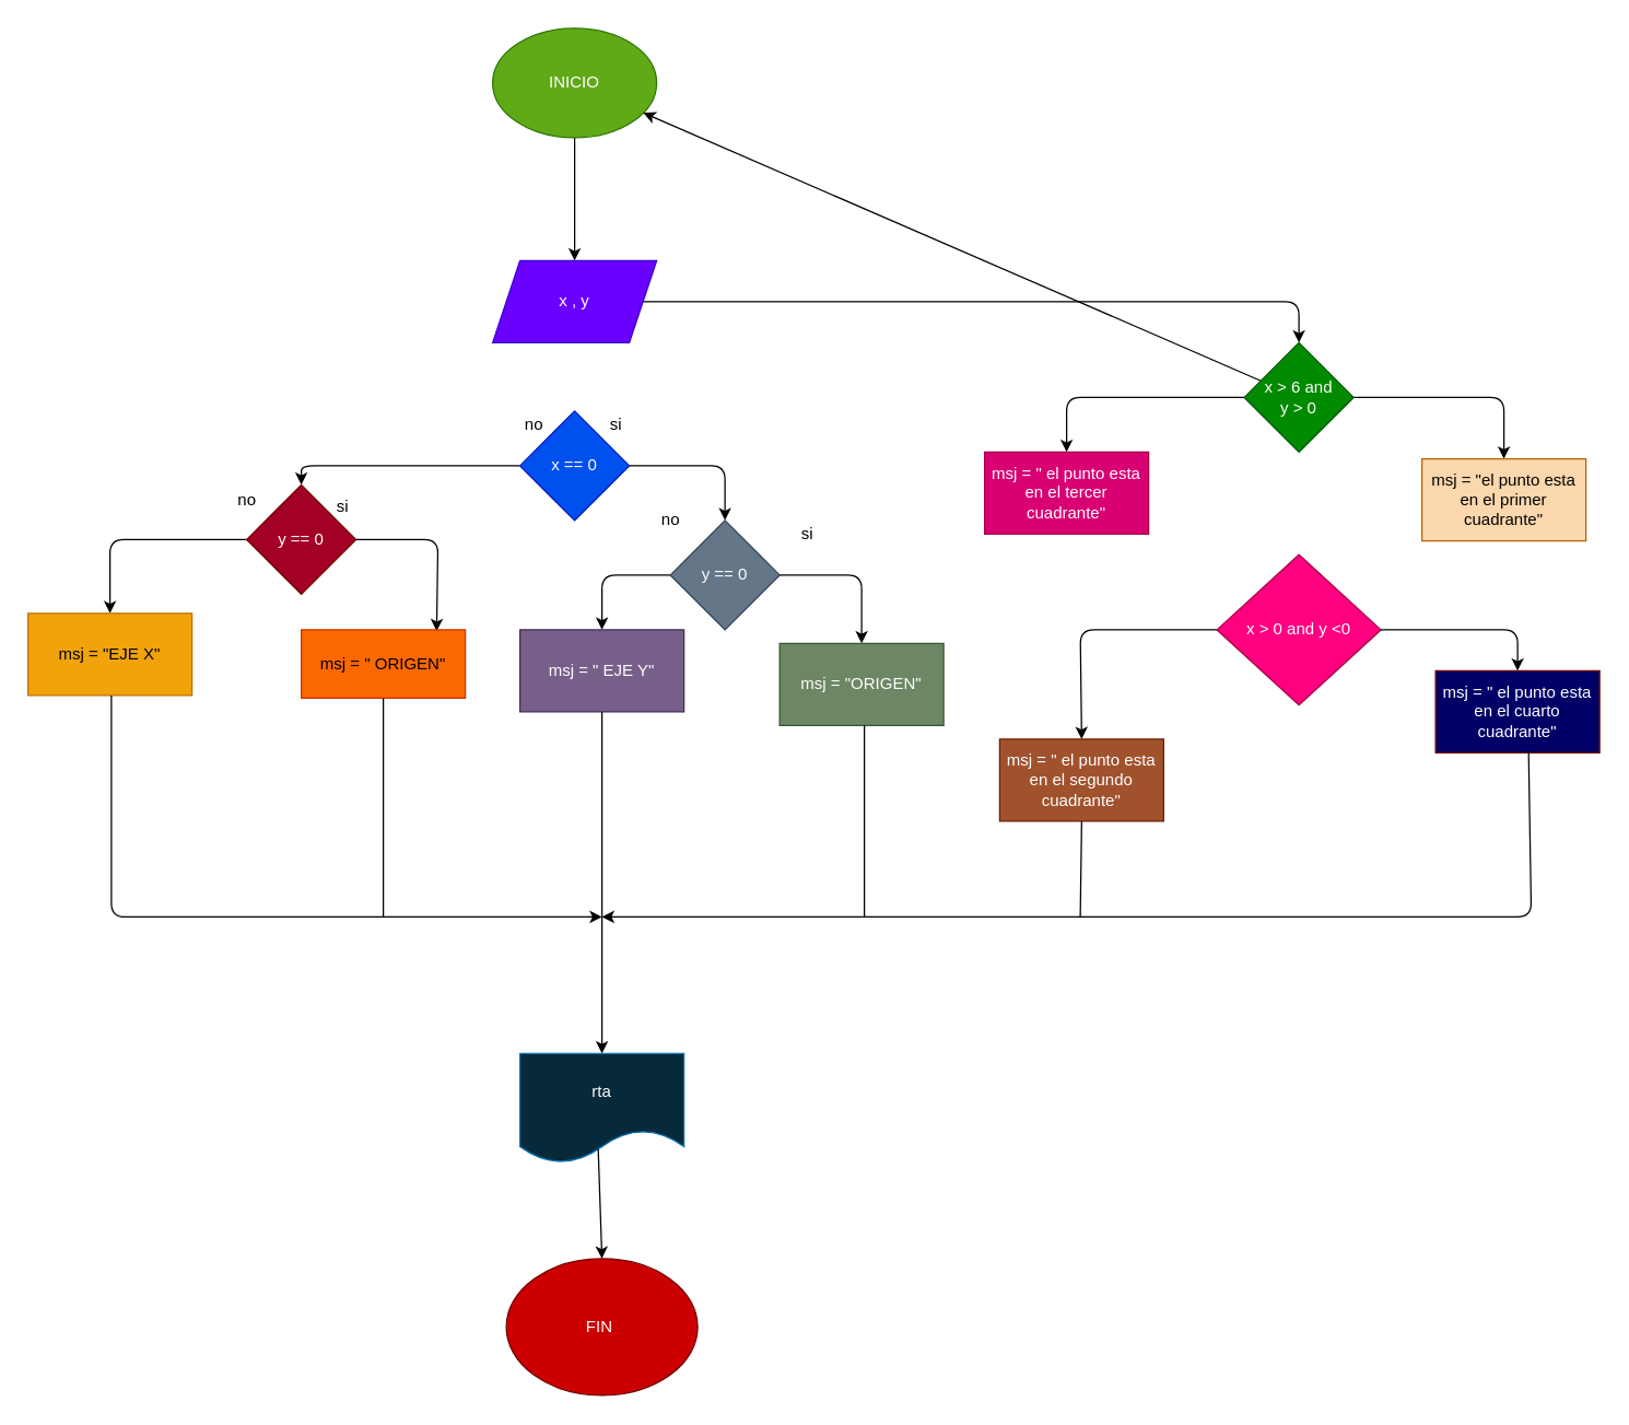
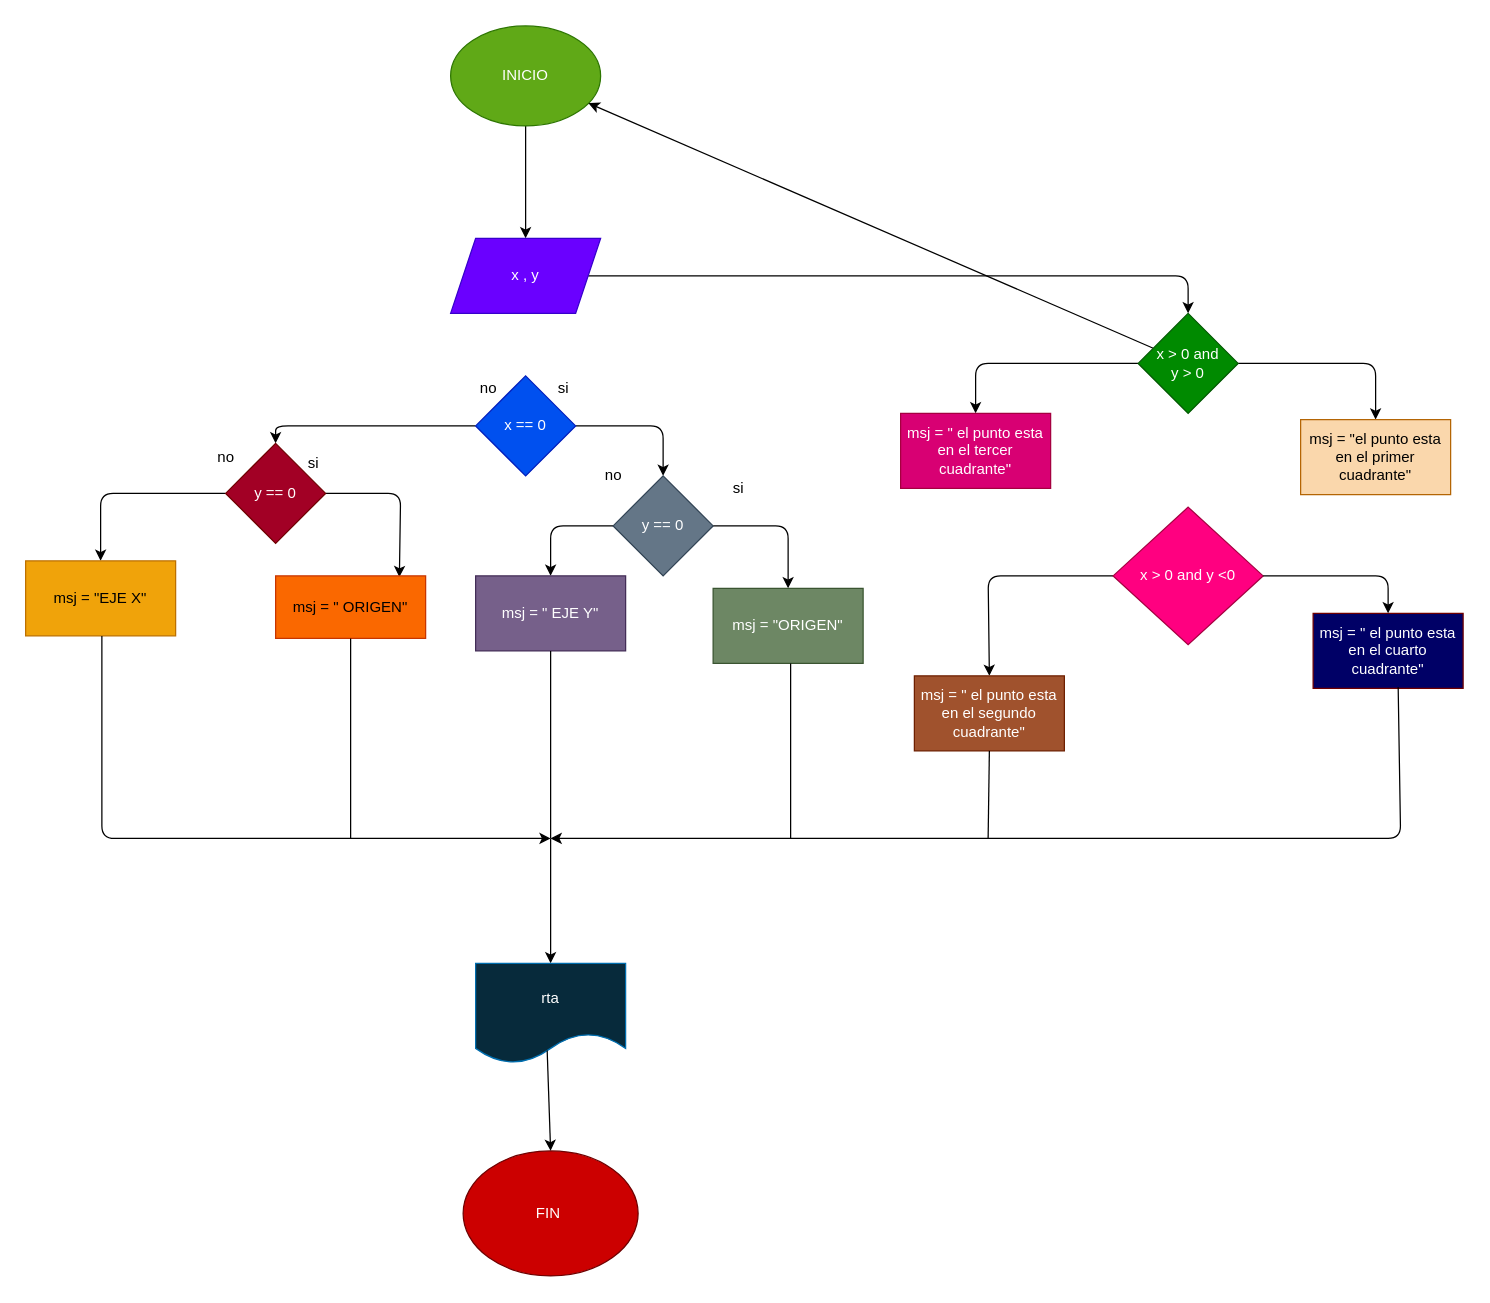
  <mxCell id="0" />
  <mxCell id="1" parent="0" />
  <mxCell id="2" value="" style="edgeStyle=none;html=1;" parent="1" source="3" target="5" edge="1"><mxGeometry relative="1" as="geometry" /></mxCell>
  <mxCell id="3" value="INICIO" style="ellipse;whiteSpace=wrap;html=1;fillColor=#60a917;fontColor=#ffffff;strokeColor=#2D7600;" parent="1" vertex="1"><mxGeometry x="360" y="20" width="120" height="80" as="geometry" /></mxCell>
  <mxCell id="4" value="" style="edgeStyle=none;html=1;" parent="1" source="5" target="24" edge="1"><mxGeometry relative="1" as="geometry"><Array as="points"><mxPoint x="950" y="220" /></Array></mxGeometry></mxCell>
  <mxCell id="5" value="x , y" style="shape=parallelogram;perimeter=parallelogramPerimeter;whiteSpace=wrap;html=1;fixedSize=1;fillColor=#6a00ff;fontColor=#ffffff;strokeColor=#3700CC;" parent="1" vertex="1"><mxGeometry x="360" y="190" width="120" height="60" as="geometry" /></mxCell>
  <mxCell id="6" value="" style="edgeStyle=none;html=1;" parent="1" source="8" target="13" edge="1"><mxGeometry relative="1" as="geometry"><Array as="points"><mxPoint x="530" y="340" /></Array></mxGeometry></mxCell>
  <mxCell id="7" value="" style="edgeStyle=none;html=1;" parent="1" source="8" target="18" edge="1"><mxGeometry relative="1" as="geometry"><Array as="points"><mxPoint x="220" y="340" /></Array></mxGeometry></mxCell>
  <mxCell id="8" value="x == 0" style="rhombus;whiteSpace=wrap;html=1;fillColor=#0050ef;fontColor=#ffffff;strokeColor=#001DBC;" parent="1" vertex="1"><mxGeometry x="380" y="300" width="80" height="80" as="geometry" /></mxCell>
  <mxCell id="9" value="si" style="text;html=1;align=center;verticalAlign=middle;resizable=0;points=[];autosize=1;strokeColor=none;fillColor=none;" parent="1" vertex="1"><mxGeometry x="435" y="295" width="30" height="30" as="geometry" /></mxCell>
  <mxCell id="10" value="no" style="text;html=1;align=center;verticalAlign=middle;resizable=0;points=[];autosize=1;strokeColor=none;fillColor=none;" parent="1" vertex="1"><mxGeometry x="370" y="295" width="40" height="30" as="geometry" /></mxCell>
  <mxCell id="11" value="" style="edgeStyle=none;html=1;" parent="1" source="13" target="14" edge="1"><mxGeometry relative="1" as="geometry"><Array as="points"><mxPoint x="630" y="420" /></Array></mxGeometry></mxCell>
  <mxCell id="12" value="" style="edgeStyle=none;html=1;" parent="1" source="13" target="15" edge="1"><mxGeometry relative="1" as="geometry"><Array as="points"><mxPoint x="440" y="420" /></Array></mxGeometry></mxCell>
  <mxCell id="13" value="y == 0" style="rhombus;whiteSpace=wrap;html=1;fillColor=#647687;fontColor=#ffffff;strokeColor=#314354;" parent="1" vertex="1"><mxGeometry x="490" y="380" width="80" height="80" as="geometry" /></mxCell>
  <mxCell id="14" value="msj = &quot;ORIGEN&quot;" style="whiteSpace=wrap;html=1;fillColor=#6d8764;fontColor=#ffffff;strokeColor=#3A5431;" parent="1" vertex="1"><mxGeometry x="570" y="470" width="120" height="60" as="geometry" /></mxCell>
  <mxCell id="15" value="msj = &quot; EJE Y&quot;" style="whiteSpace=wrap;html=1;fillColor=#76608a;fontColor=#ffffff;strokeColor=#432D57;" parent="1" vertex="1"><mxGeometry x="380" y="460" width="120" height="60" as="geometry" /></mxCell>
  <mxCell id="16" value="" style="edgeStyle=none;html=1;entryX=0.825;entryY=0.02;entryDx=0;entryDy=0;entryPerimeter=0;" parent="1" source="18" target="19" edge="1"><mxGeometry relative="1" as="geometry"><Array as="points"><mxPoint x="320" y="394" /></Array></mxGeometry></mxCell>
  <mxCell id="17" value="" style="edgeStyle=none;html=1;" parent="1" source="18" target="20" edge="1"><mxGeometry relative="1" as="geometry"><Array as="points"><mxPoint x="80" y="394" /></Array></mxGeometry></mxCell>
  <mxCell id="18" value="y == 0" style="rhombus;whiteSpace=wrap;html=1;fillColor=#a20025;fontColor=#ffffff;strokeColor=#6F0000;" parent="1" vertex="1"><mxGeometry x="180" y="354" width="80" height="80" as="geometry" /></mxCell>
  <mxCell id="19" value="msj = &quot; ORIGEN&quot;" style="whiteSpace=wrap;html=1;fillColor=#fa6800;fontColor=#000000;strokeColor=#C73500;" parent="1" vertex="1"><mxGeometry x="220" y="460" width="120" height="50" as="geometry" /></mxCell>
  <mxCell id="20" value="msj = &quot;EJE X&quot;" style="whiteSpace=wrap;html=1;fillColor=#f0a30a;fontColor=#000000;strokeColor=#BD7000;" parent="1" vertex="1"><mxGeometry x="20" y="448" width="120" height="60" as="geometry" /></mxCell>
  <mxCell id="21" value="" style="edgeStyle=none;html=1;" edge="1" parent="1" source="24" target="29"><mxGeometry relative="1" as="geometry"><Array as="points"><mxPoint x="1100" y="290" /></Array></mxGeometry></mxCell>
  <mxCell id="22" value="" style="edgeStyle=none;html=1;" edge="1" parent="1" source="24" target="30"><mxGeometry relative="1" as="geometry"><Array as="points"><mxPoint x="780" y="290" /></Array></mxGeometry></mxCell>
  <mxCell id="23" value="" style="edgeStyle=none;html=1;" edge="1" parent="1" source="24" target="3"><mxGeometry relative="1" as="geometry" /></mxCell>
- <mxCell id="24" value="x &amp;gt; 6 and&lt;br&gt;y &amp;gt; 0" style="rhombus;whiteSpace=wrap;html=1;fillColor=#008a00;fontColor=#ffffff;strokeColor=#005700;" parent="1" vertex="1"><mxGeometry x="910" y="250" width="80" height="80" as="geometry" /></mxCell>
+ <mxCell id="24" value="x &amp;gt; 0 and&lt;br&gt;y &amp;gt; 0" style="rhombus;whiteSpace=wrap;html=1;fillColor=#008a00;fontColor=#ffffff;strokeColor=#005700;" parent="1" vertex="1"><mxGeometry x="910" y="250" width="80" height="80" as="geometry" /></mxCell>
  <mxCell id="25" value="si" style="text;html=1;align=center;verticalAlign=middle;resizable=0;points=[];autosize=1;strokeColor=none;fillColor=none;" vertex="1" parent="1"><mxGeometry x="235" y="355" width="30" height="30" as="geometry" /></mxCell>
  <mxCell id="26" value="no" style="text;html=1;align=center;verticalAlign=middle;resizable=0;points=[];autosize=1;strokeColor=none;fillColor=none;" vertex="1" parent="1"><mxGeometry x="160" y="350" width="40" height="30" as="geometry" /></mxCell>
  <mxCell id="27" value="si" style="text;html=1;align=center;verticalAlign=middle;resizable=0;points=[];autosize=1;strokeColor=none;fillColor=none;" vertex="1" parent="1"><mxGeometry x="575" y="375" width="30" height="30" as="geometry" /></mxCell>
  <mxCell id="28" value="no" style="text;html=1;align=center;verticalAlign=middle;resizable=0;points=[];autosize=1;strokeColor=none;fillColor=none;" vertex="1" parent="1"><mxGeometry x="470" y="365" width="40" height="30" as="geometry" /></mxCell>
  <mxCell id="29" value="&lt;font color=&quot;#000000&quot;&gt;msj = &quot;el punto esta en el primer cuadrante&quot;&lt;/font&gt;" style="whiteSpace=wrap;html=1;fillColor=#fad7ac;strokeColor=#b46504;" vertex="1" parent="1"><mxGeometry x="1040" y="335" width="120" height="60" as="geometry" /></mxCell>
  <mxCell id="30" value="msj = &quot; el punto esta en el tercer cuadrante&quot;" style="whiteSpace=wrap;html=1;fillColor=#d80073;fontColor=#ffffff;strokeColor=#A50040;" vertex="1" parent="1"><mxGeometry x="720" y="330" width="120" height="60" as="geometry" /></mxCell>
  <mxCell id="31" value="" style="edgeStyle=none;html=1;entryX=0.5;entryY=0;entryDx=0;entryDy=0;" edge="1" parent="1" source="32" target="35"><mxGeometry relative="1" as="geometry"><mxPoint x="790" y="540" as="targetPoint" /><Array as="points"><mxPoint x="790" y="460" /></Array></mxGeometry></mxCell>
  <mxCell id="32" value="x &amp;gt; 0 and y &amp;lt;0" style="rhombus;whiteSpace=wrap;html=1;fillColor=#FF0080;fontColor=#ffffff;strokeColor=#A50040;" vertex="1" parent="1"><mxGeometry x="890" y="405" width="120" height="110" as="geometry" /></mxCell>
  <mxCell id="33" value="msj = &quot; el punto esta en el cuarto cuadrante&quot;" style="whiteSpace=wrap;html=1;fillColor=#000066;strokeColor=#6F0000;fontColor=#ffffff;" vertex="1" parent="1"><mxGeometry x="1050" y="490" width="120" height="60" as="geometry" /></mxCell>
  <mxCell id="34" value="" style="endArrow=classic;html=1;exitX=1;exitY=0.5;exitDx=0;exitDy=0;entryX=0.5;entryY=0;entryDx=0;entryDy=0;" edge="1" parent="1" source="32" target="33"><mxGeometry width="50" height="50" relative="1" as="geometry"><mxPoint x="950" y="500" as="sourcePoint" /><mxPoint x="1000" y="450" as="targetPoint" /><Array as="points"><mxPoint x="1110" y="460" /></Array></mxGeometry></mxCell>
  <mxCell id="35" value="msj = &quot; el punto esta en el segundo cuadrante&quot;" style="whiteSpace=wrap;html=1;fillColor=#a0522d;fontColor=#ffffff;strokeColor=#6D1F00;" vertex="1" parent="1"><mxGeometry x="731" y="540" width="120" height="60" as="geometry" /></mxCell>
  <mxCell id="36" value="" style="endArrow=classic;html=1;exitX=0.5;exitY=1;exitDx=0;exitDy=0;" edge="1" parent="1"><mxGeometry width="50" height="50" relative="1" as="geometry"><mxPoint x="81" y="508" as="sourcePoint" /><mxPoint x="440" y="670" as="targetPoint" /><Array as="points"><mxPoint x="81" y="670" /></Array></mxGeometry></mxCell>
  <mxCell id="37" value="" style="endArrow=classic;html=1;exitX=0.567;exitY=0.983;exitDx=0;exitDy=0;exitPerimeter=0;" edge="1" parent="1" source="33"><mxGeometry width="50" height="50" relative="1" as="geometry"><mxPoint x="1117" y="550" as="sourcePoint" /><mxPoint x="440" y="670" as="targetPoint" /><Array as="points"><mxPoint x="1120" y="670" /></Array></mxGeometry></mxCell>
  <mxCell id="38" value="" style="endArrow=none;html=1;entryX=0.5;entryY=1;entryDx=0;entryDy=0;" edge="1" parent="1" target="19"><mxGeometry width="50" height="50" relative="1" as="geometry"><mxPoint x="280" y="670" as="sourcePoint" /><mxPoint x="290" y="540" as="targetPoint" /></mxGeometry></mxCell>
  <mxCell id="39" value="" style="endArrow=none;html=1;exitX=0.5;exitY=1;exitDx=0;exitDy=0;" edge="1" parent="1" source="15"><mxGeometry width="50" height="50" relative="1" as="geometry"><mxPoint x="240" y="590" as="sourcePoint" /><mxPoint x="440" y="670" as="targetPoint" /></mxGeometry></mxCell>
  <mxCell id="40" value="" style="endArrow=none;html=1;exitX=0.5;exitY=1;exitDx=0;exitDy=0;" edge="1" parent="1"><mxGeometry width="50" height="50" relative="1" as="geometry"><mxPoint x="632" y="530" as="sourcePoint" /><mxPoint x="632" y="670" as="targetPoint" /></mxGeometry></mxCell>
  <mxCell id="41" value="" style="endArrow=none;html=1;exitX=0.5;exitY=1;exitDx=0;exitDy=0;" edge="1" parent="1" source="35"><mxGeometry width="50" height="50" relative="1" as="geometry"><mxPoint x="720" y="590" as="sourcePoint" /><mxPoint x="790" y="670" as="targetPoint" /></mxGeometry></mxCell>
  <mxCell id="42" value="" style="endArrow=classic;html=1;" edge="1" parent="1" target="43"><mxGeometry width="50" height="50" relative="1" as="geometry"><mxPoint x="440" y="670" as="sourcePoint" /><mxPoint x="440" y="740" as="targetPoint" /></mxGeometry></mxCell>
  <mxCell id="43" value="rta" style="shape=document;whiteSpace=wrap;html=1;boundedLbl=1;fillColor=#072A3B;fontColor=#ffffff;strokeColor=#006EAF;" vertex="1" parent="1"><mxGeometry x="380" y="770" width="120" height="80" as="geometry" /></mxCell>
  <mxCell id="44" value="FIN&amp;nbsp;" style="ellipse;whiteSpace=wrap;html=1;fillColor=#CC0000;fontColor=#ffffff;strokeColor=#6F0000;" vertex="1" parent="1"><mxGeometry x="370" y="920" width="140" height="100" as="geometry" /></mxCell>
  <mxCell id="45" value="" style="endArrow=classic;html=1;exitX=0.477;exitY=0.871;exitDx=0;exitDy=0;exitPerimeter=0;entryX=0.5;entryY=0;entryDx=0;entryDy=0;" edge="1" parent="1" source="43" target="44"><mxGeometry width="50" height="50" relative="1" as="geometry"><mxPoint x="500" y="920" as="sourcePoint" /><mxPoint x="550" y="870" as="targetPoint" /></mxGeometry></mxCell>
